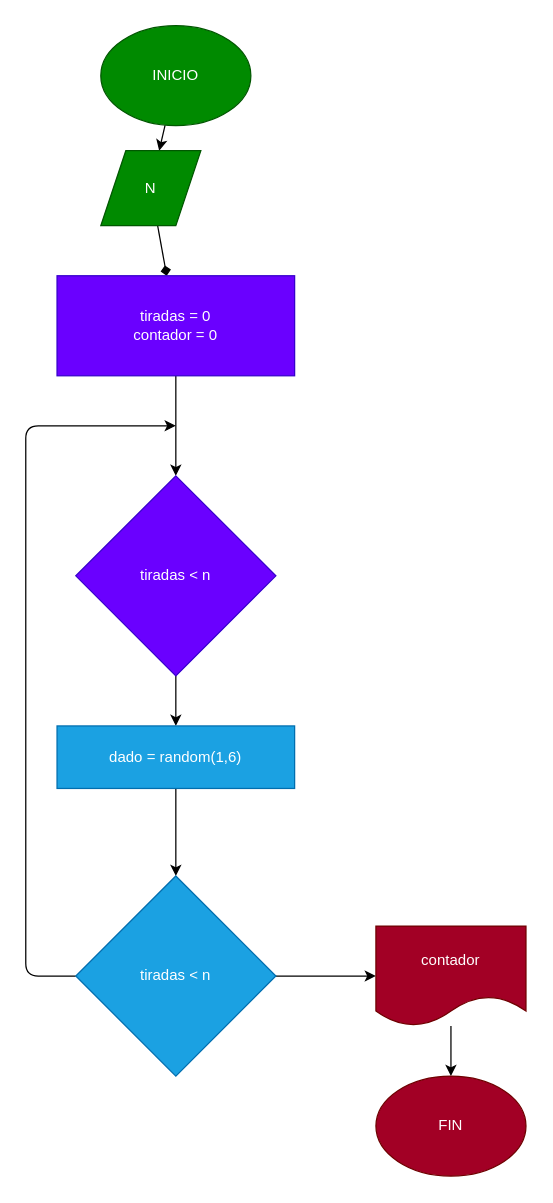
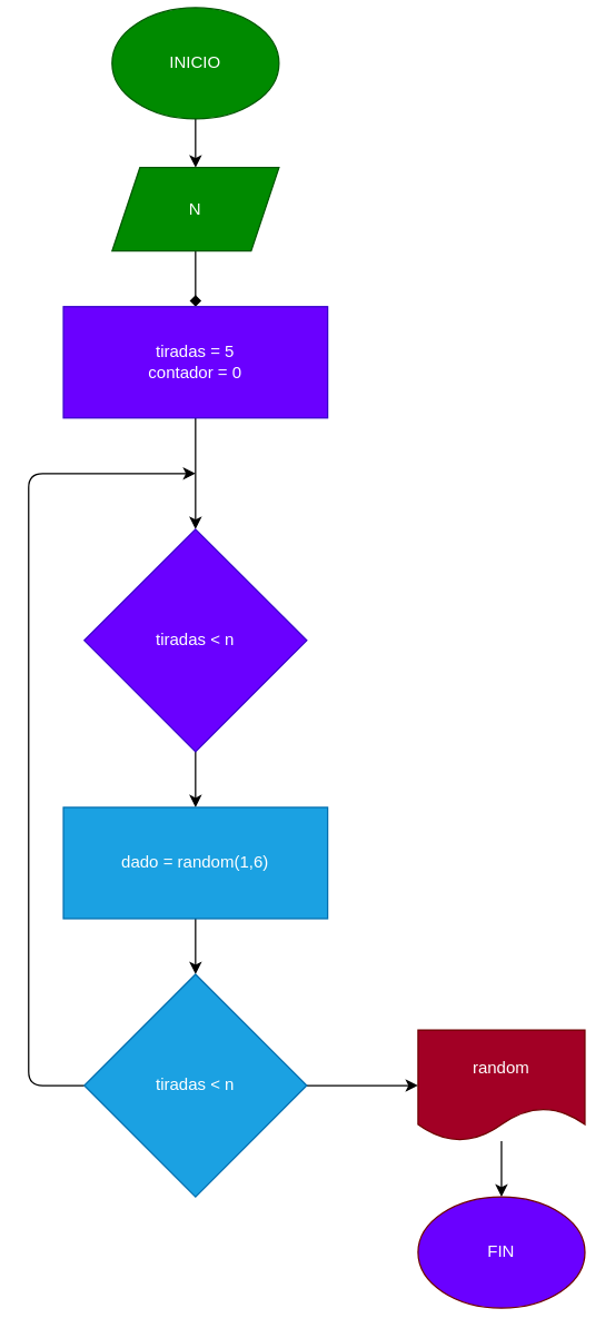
  <mxCell id="0" />
  <mxCell id="1" parent="0" />
  <mxCell id="2" value="" style="edgeStyle=none;html=1;strokeColor=#000000;" edge="1" parent="1" source="3" target="5"><mxGeometry relative="1" as="geometry" /></mxCell>
- <mxCell id="3" value="INICIO" style="ellipse;whiteSpace=wrap;html=1;fillColor=#008a00;fontColor=#ffffff;strokeColor=#005700;" vertex="1" parent="1"><mxGeometry x="80" width="120" height="80" as="geometry" y="20" /></mxCell>
+ <mxCell id="3" value="INICIO" style="ellipse;whiteSpace=wrap;html=1;fillColor=#008a00;fontColor=#ffffff;strokeColor=#005700;" vertex="1" parent="1"><mxGeometry x="80" y="5" width="120" height="80" as="geometry" /></mxCell>
  <mxCell id="4" value="" style="edgeStyle=none;html=1;strokeColor=#000000;endArrow=diamond;" edge="1" parent="1" source="5" target="7"><mxGeometry relative="1" as="geometry" /></mxCell>
- <mxCell id="5" value="N" style="shape=parallelogram;perimeter=parallelogramPerimeter;whiteSpace=wrap;html=1;fixedSize=1;fillColor=#008a00;fontColor=#ffffff;strokeColor=#005700;" vertex="1" parent="1"><mxGeometry x="80" y="120" width="80" height="60" as="geometry" /></mxCell>
+ <mxCell id="5" value="N" style="shape=parallelogram;perimeter=parallelogramPerimeter;whiteSpace=wrap;html=1;fixedSize=1;fillColor=#008a00;fontColor=#ffffff;strokeColor=#005700;" vertex="1" parent="1"><mxGeometry x="80" y="120" width="120" height="60" as="geometry" /></mxCell>
  <mxCell id="6" value="" style="edgeStyle=none;html=1;strokeColor=#000000;" edge="1" parent="1" source="7" target="9"><mxGeometry relative="1" as="geometry" /></mxCell>
- <mxCell id="7" value="tiradas = 0&lt;br&gt;contador = 0" style="rounded=0;whiteSpace=wrap;html=1;fillColor=#6a00ff;fontColor=#ffffff;strokeColor=#3700CC;" vertex="1" parent="1"><mxGeometry x="45" y="220" width="190" height="80" as="geometry" /></mxCell>
+ <mxCell id="7" value="tiradas = 5&lt;br&gt;contador = 0" style="rounded=0;whiteSpace=wrap;html=1;fillColor=#6a00ff;fontColor=#ffffff;strokeColor=#3700CC;" vertex="1" parent="1"><mxGeometry x="45" y="220" width="190" height="80" as="geometry" /></mxCell>
  <mxCell id="8" value="" style="edgeStyle=none;html=1;strokeColor=#000000;" edge="1" parent="1" source="9" target="11"><mxGeometry relative="1" as="geometry" /></mxCell>
  <mxCell id="9" value="tiradas &amp;lt; n" style="rhombus;whiteSpace=wrap;html=1;fillColor=#6a00ff;fontColor=#ffffff;strokeColor=#3700CC;" vertex="1" parent="1"><mxGeometry x="60" y="380" width="160" height="160" as="geometry" /></mxCell>
  <mxCell id="10" value="" style="edgeStyle=none;html=1;strokeColor=#000000;" edge="1" parent="1" source="11" target="14"><mxGeometry relative="1" as="geometry" /></mxCell>
- <mxCell id="11" value="dado = random(1,6)" style="rounded=0;whiteSpace=wrap;html=1;fillColor=#1ba1e2;fontColor=#ffffff;strokeColor=#006EAF;" vertex="1" parent="1"><mxGeometry x="45" y="580" width="190" height="50" as="geometry" /></mxCell>
+ <mxCell id="11" value="dado = random(1,6)" style="rounded=0;whiteSpace=wrap;html=1;fillColor=#1ba1e2;fontColor=#ffffff;strokeColor=#006EAF;" vertex="1" parent="1"><mxGeometry x="45" y="580" width="190" height="80" as="geometry" /></mxCell>
  <mxCell id="12" style="edgeStyle=none;html=1;strokeColor=#000000;" edge="1" parent="1" source="14"><mxGeometry relative="1" as="geometry"><mxPoint x="140" y="340" as="targetPoint" /><Array as="points"><mxPoint x="20" y="780" /><mxPoint x="20" y="340" /></Array></mxGeometry></mxCell>
  <mxCell id="13" value="" style="edgeStyle=none;html=1;strokeColor=#000000;" edge="1" parent="1" source="14" target="16"><mxGeometry relative="1" as="geometry" /></mxCell>
  <mxCell id="14" value="tiradas &amp;lt; n" style="rhombus;whiteSpace=wrap;html=1;fillColor=#1ba1e2;fontColor=#ffffff;strokeColor=#006EAF;" vertex="1" parent="1"><mxGeometry x="60" y="700" width="160" height="160" as="geometry" /></mxCell>
  <mxCell id="15" value="" style="edgeStyle=none;html=1;strokeColor=#000000;" edge="1" parent="1" source="16" target="17"><mxGeometry relative="1" as="geometry" /></mxCell>
- <mxCell id="16" value="contador" style="shape=document;whiteSpace=wrap;html=1;boundedLbl=1;fillColor=#a20025;fontColor=#ffffff;strokeColor=#6F0000;" vertex="1" parent="1"><mxGeometry x="300" y="740" width="120" height="80" as="geometry" /></mxCell>
- <mxCell id="17" value="FIN" style="ellipse;whiteSpace=wrap;html=1;fillColor=#a20025;fontColor=#ffffff;strokeColor=#6F0000;" vertex="1" parent="1"><mxGeometry x="300" y="860" width="120" height="80" as="geometry" /></mxCell>
+ <mxCell id="16" value="random" style="shape=document;whiteSpace=wrap;html=1;boundedLbl=1;fillColor=#a20025;fontColor=#ffffff;strokeColor=#6F0000;" vertex="1" parent="1"><mxGeometry x="300" y="740" width="120" height="80" as="geometry" /></mxCell>
+ <mxCell id="17" value="FIN" style="ellipse;whiteSpace=wrap;html=1;fillColor=#6a00ff;fontColor=#ffffff;strokeColor=#6F0000;" vertex="1" parent="1"><mxGeometry x="300" y="860" width="120" height="80" as="geometry" /></mxCell>
